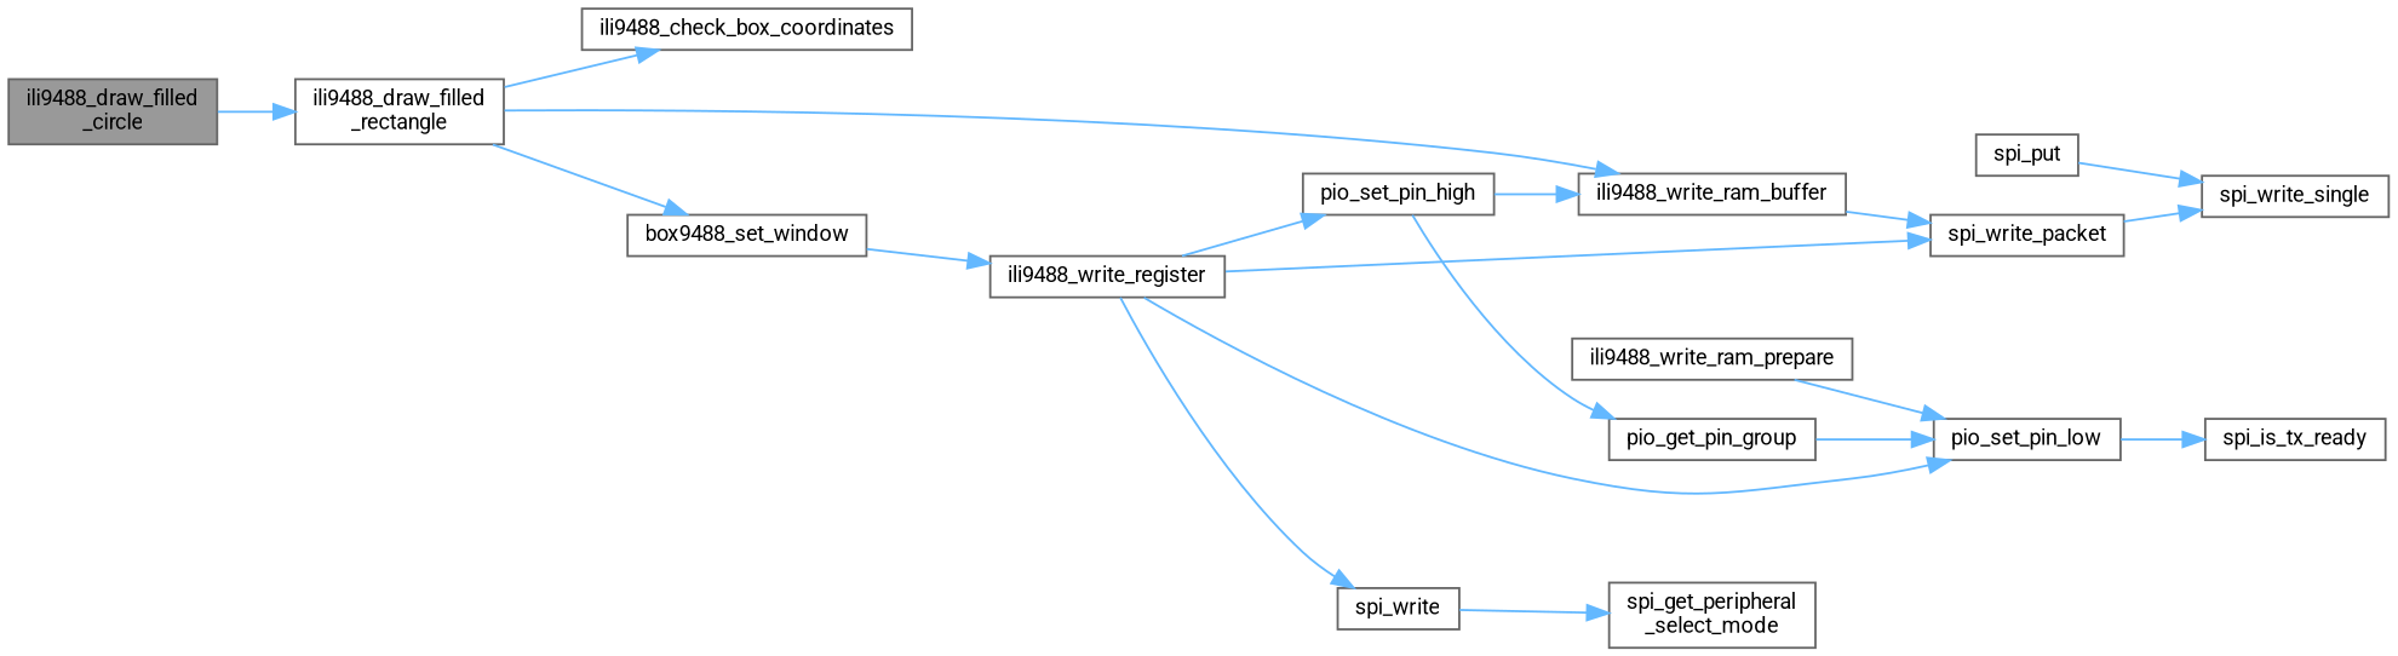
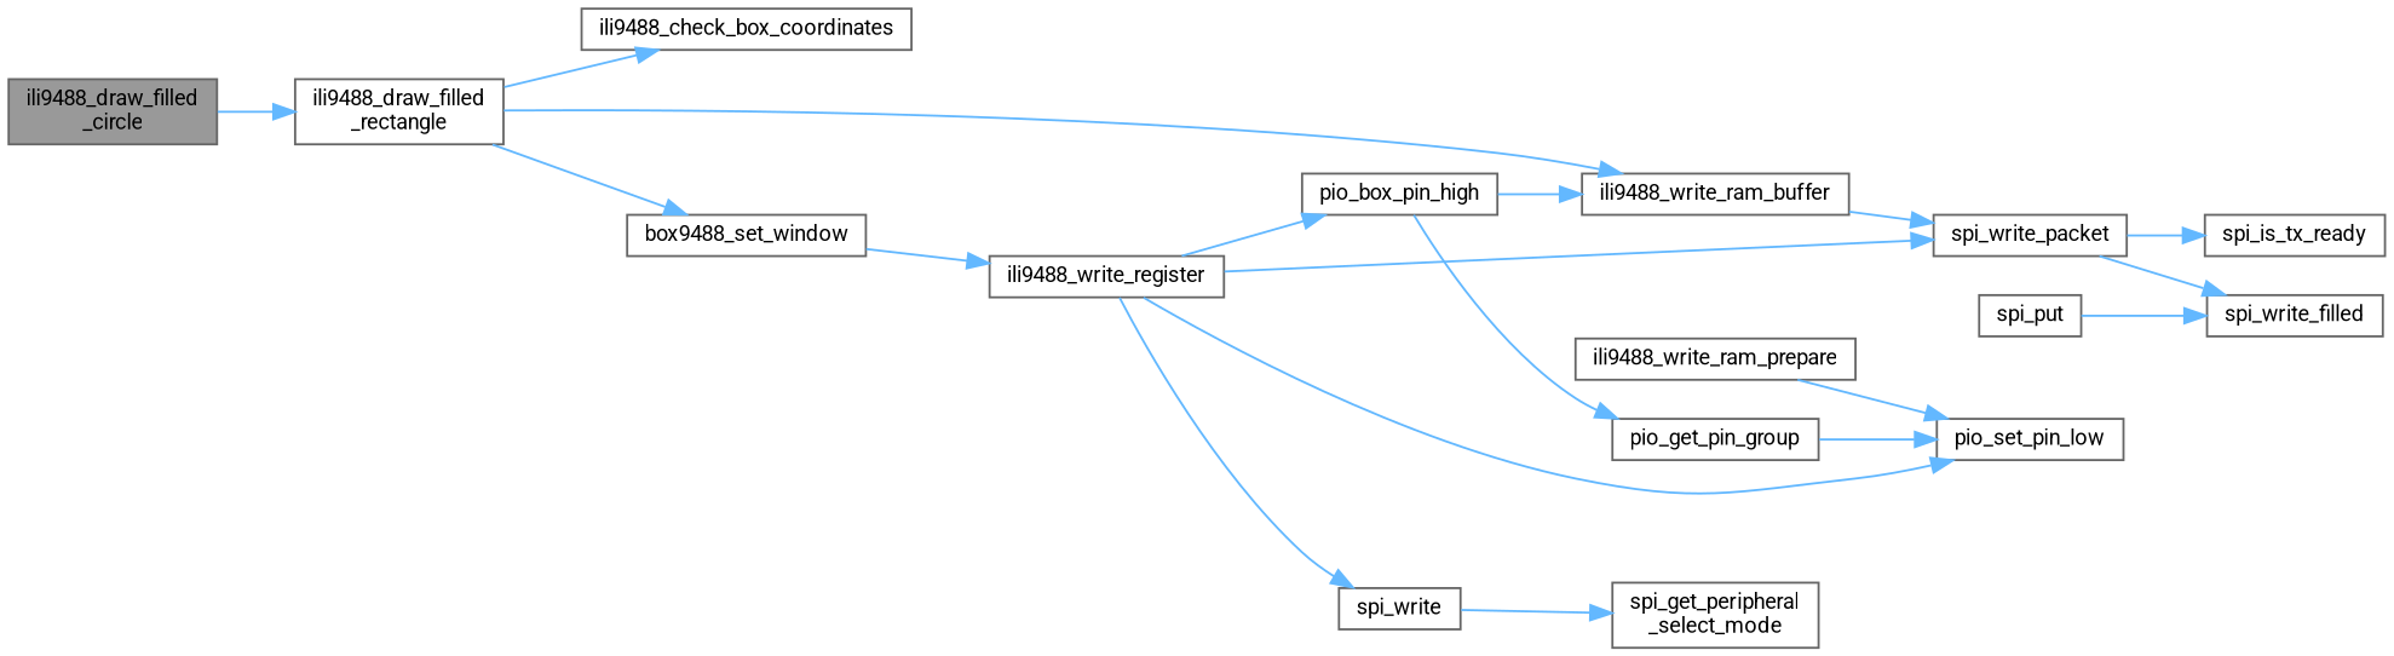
  digraph {
    fontname=Roboto
    rankdir=LR
    node [color=grey40 fillcolor=white fontname=Roboto fontsize=10 shape=box style=filled]
    edge [color=steelblue1 fontname=Roboto fontsize=10 labelfontname=FreeSans labelfontsize=10 style=solid]
    n1 [color=gray40 fillcolor=grey60 fontcolor=black height=0.2 label="ili9488_draw_filled\l_circle" width=0.4]
    n2 [height=0.2 label="ili9488_draw_filled\l_rectangle" width=0.4]
    n3 [height=0.2 label=ili9488_check_box_coordinates width=0.4]
    n4 [height=0.2 label=box9488_set_window width=0.4]
    n5 [height=0.2 label=ili9488_write_ram_buffer width=0.4]
    n6 [height=0.2 label=ili9488_write_register width=0.4]
    n7 [height=0.2 label=spi_write_packet width=0.4]
    n8 [height=0.2 label=ili9488_write_ram_prepare width=0.4]
    n9 [height=0.2 label=pio_set_pin_low width=0.4]
-   n10 [height=0.2 label=pio_set_pin_high width=0.4]
+   n10 [height=0.2 label=pio_box_pin_high width=0.4]
    n11 [height=0.2 label=spi_write width=0.4]
    n12 [height=0.2 label=pio_get_pin_group width=0.4]
    n13 [height=0.2 label="spi_get_peripheral\l_select_mode" width=0.4]
    n14 [height=0.2 label=spi_is_tx_ready width=0.4]
-   n15 [height=0.2 label=spi_write_single width=0.4]
+   n15 [height=0.2 label=spi_write_filled width=0.4]
    n16 [height=0.2 label=spi_put width=0.4]
    n1 -> n2
    n2 -> n3
    n2 -> n4
    n2 -> n5
    n4 -> n6
    n5 -> n7
    n6 -> n7
    n6 -> n9
    n6 -> n10
    n6 -> n11
-   n9 -> n14
+   n7 -> n14
    n7 -> n15
    n8 -> n9
    n10 -> n5
    n10 -> n12
    n11 -> n13
    n12 -> n9
    n16 -> n15
  }
